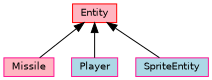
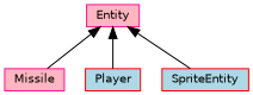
  digraph {
    node [color=red fillcolor=lightpink fontname=Helvetica fontsize=10 shape=box style=filled]
    edge [color=black dir=back fontname=Helvetica fontsize=10 labelfontname=Helvetica labelfontsize=10 style=solid]
-   n1 [fontcolor=black height=0.2 label=Entity width=0.4]
+   n1 [color=deeppink fontcolor=black height=0.2 label=Entity width=0.4]
    n2 [color=deeppink height=0.2 label=Missile width=0.4]
-   n3 [color=deeppink fillcolor=lightblue height=0.2 label=Player width=0.4]
-   n4 [color=deeppink fillcolor=lightblue height=0.2 label=SpriteEntity width=0.4]
+   n3 [fillcolor=lightblue height=0.2 label=Player width=0.4]
+   n4 [fillcolor=lightblue height=0.2 label=SpriteEntity width=0.4]
    n1 -> n2
    n1 -> n3
    n1 -> n4
  }
